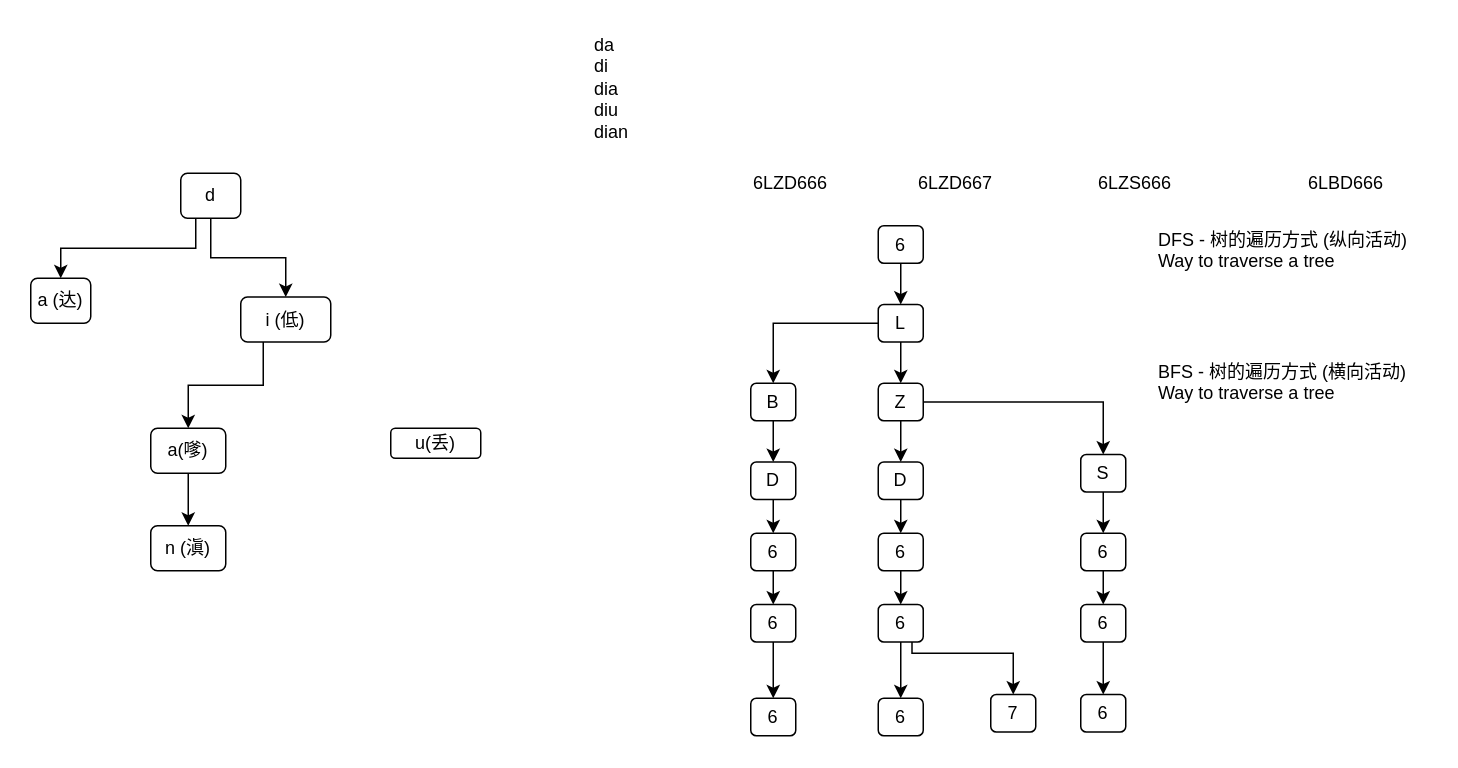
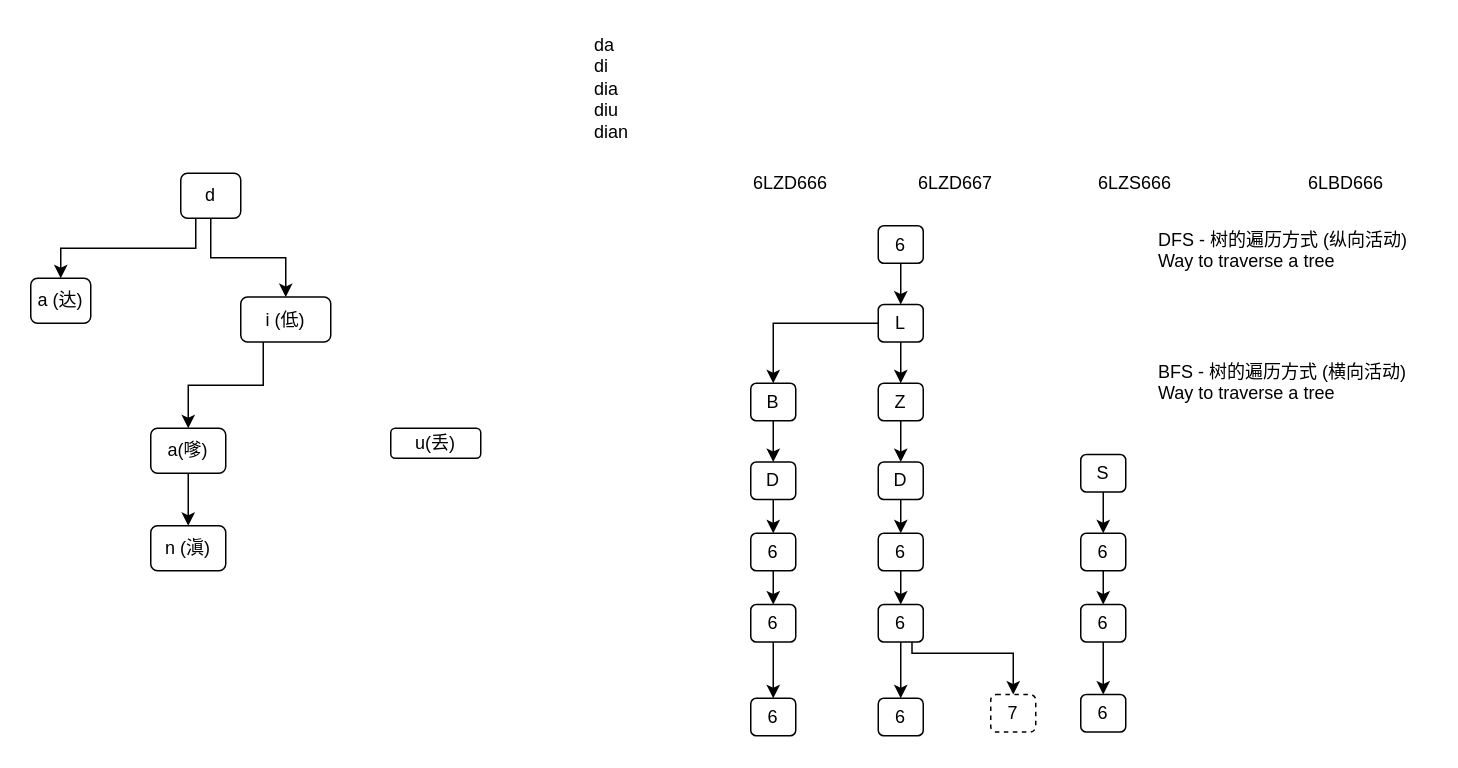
  <mxCell id="0" />
  <mxCell id="1" parent="0" />
  <mxCell id="2" style="edgeStyle=orthogonalEdgeStyle;rounded=0;orthogonalLoop=1;jettySize=auto;html=1;exitX=0.25;exitY=1;exitDx=0;exitDy=0;" parent="1" source="4" target="5" edge="1"><mxGeometry relative="1" as="geometry" /></mxCell>
  <mxCell id="3" style="edgeStyle=orthogonalEdgeStyle;rounded=0;orthogonalLoop=1;jettySize=auto;html=1;exitX=0.5;exitY=1;exitDx=0;exitDy=0;" parent="1" source="4" target="7" edge="1"><mxGeometry relative="1" as="geometry" /></mxCell>
  <mxCell id="4" value="d" style="rounded=1;whiteSpace=wrap;html=1;" parent="1" vertex="1"><mxGeometry x="120" y="115" width="40" height="30" as="geometry" /></mxCell>
  <mxCell id="5" value="a (达)" style="rounded=1;whiteSpace=wrap;html=1;" parent="1" vertex="1"><mxGeometry x="20" y="185" width="40" height="30" as="geometry" /></mxCell>
  <mxCell id="6" style="edgeStyle=orthogonalEdgeStyle;rounded=0;orthogonalLoop=1;jettySize=auto;html=1;exitX=0.25;exitY=1;exitDx=0;exitDy=0;entryX=0.5;entryY=0;entryDx=0;entryDy=0;" parent="1" source="7" target="9" edge="1"><mxGeometry relative="1" as="geometry" /></mxCell>
  <mxCell id="7" value="i (低)" style="rounded=1;whiteSpace=wrap;html=1;" parent="1" vertex="1"><mxGeometry x="160" y="197.5" width="60" height="30" as="geometry" /></mxCell>
  <mxCell id="8" style="edgeStyle=orthogonalEdgeStyle;rounded=0;orthogonalLoop=1;jettySize=auto;html=1;exitX=0.5;exitY=1;exitDx=0;exitDy=0;entryX=0.5;entryY=0;entryDx=0;entryDy=0;" parent="1" source="9" target="11" edge="1"><mxGeometry relative="1" as="geometry" /></mxCell>
  <mxCell id="9" value="a(嗲)" style="rounded=1;whiteSpace=wrap;html=1;" parent="1" vertex="1"><mxGeometry x="100" y="285" width="50" height="30" as="geometry" /></mxCell>
  <mxCell id="10" value="u(丢)" style="rounded=1;whiteSpace=wrap;html=1;" parent="1" vertex="1"><mxGeometry x="260" y="285" width="60" height="20" as="geometry" /></mxCell>
  <mxCell id="11" value="n (滇)" style="rounded=1;whiteSpace=wrap;html=1;" parent="1" vertex="1"><mxGeometry x="100" y="350" width="50" height="30" as="geometry" /></mxCell>
  <mxCell id="12" value="da&lt;br&gt;di&lt;br&gt;dia&lt;br&gt;diu&lt;br&gt;dian" style="text;html=1;resizable=0;points=[];autosize=1;align=left;verticalAlign=top;spacingTop=-4;" parent="1" vertex="1"><mxGeometry x="394" y="20" width="40" height="70" as="geometry" /></mxCell>
  <mxCell id="13" style="edgeStyle=orthogonalEdgeStyle;rounded=0;orthogonalLoop=1;jettySize=auto;html=1;exitX=0.5;exitY=1;exitDx=0;exitDy=0;entryX=0.5;entryY=0;entryDx=0;entryDy=0;" parent="1" source="14" target="17" edge="1"><mxGeometry relative="1" as="geometry" /></mxCell>
  <mxCell id="14" value="6" style="rounded=1;whiteSpace=wrap;html=1;" parent="1" vertex="1"><mxGeometry x="585" y="150" width="30" height="25" as="geometry" /></mxCell>
  <mxCell id="15" style="edgeStyle=orthogonalEdgeStyle;rounded=0;orthogonalLoop=1;jettySize=auto;html=1;exitX=0.5;exitY=1;exitDx=0;exitDy=0;entryX=0.5;entryY=0;entryDx=0;entryDy=0;" parent="1" source="17" target="20" edge="1"><mxGeometry relative="1" as="geometry" /></mxCell>
  <mxCell id="16" style="edgeStyle=orthogonalEdgeStyle;rounded=0;orthogonalLoop=1;jettySize=auto;html=1;exitX=0;exitY=0.5;exitDx=0;exitDy=0;" parent="1" source="17" target="42" edge="1"><mxGeometry relative="1" as="geometry" /></mxCell>
  <mxCell id="17" value="L" style="rounded=1;whiteSpace=wrap;html=1;" parent="1" vertex="1"><mxGeometry x="585" y="202.5" width="30" height="25" as="geometry" /></mxCell>
  <mxCell id="18" style="edgeStyle=orthogonalEdgeStyle;rounded=0;orthogonalLoop=1;jettySize=auto;html=1;exitX=0.5;exitY=1;exitDx=0;exitDy=0;entryX=0.5;entryY=0;entryDx=0;entryDy=0;" parent="1" source="20" target="22" edge="1"><mxGeometry relative="1" as="geometry" /></mxCell>
- <mxCell id="19" style="edgeStyle=orthogonalEdgeStyle;rounded=0;orthogonalLoop=1;jettySize=auto;html=1;exitX=1;exitY=0.5;exitDx=0;exitDy=0;entryX=0.5;entryY=0;entryDx=0;entryDy=0;" parent="1" source="20" target="34" edge="1"><mxGeometry relative="1" as="geometry" /></mxCell>
  <mxCell id="20" value="Z" style="rounded=1;whiteSpace=wrap;html=1;" parent="1" vertex="1"><mxGeometry x="585" y="255" width="30" height="25" as="geometry" /></mxCell>
  <mxCell id="21" style="edgeStyle=orthogonalEdgeStyle;rounded=0;orthogonalLoop=1;jettySize=auto;html=1;exitX=0.5;exitY=1;exitDx=0;exitDy=0;entryX=0.5;entryY=0;entryDx=0;entryDy=0;" parent="1" source="22" target="24" edge="1"><mxGeometry relative="1" as="geometry" /></mxCell>
  <mxCell id="22" value="D" style="rounded=1;whiteSpace=wrap;html=1;" parent="1" vertex="1"><mxGeometry x="585" y="307.5" width="30" height="25" as="geometry" /></mxCell>
  <mxCell id="23" style="edgeStyle=orthogonalEdgeStyle;rounded=0;orthogonalLoop=1;jettySize=auto;html=1;exitX=0.5;exitY=1;exitDx=0;exitDy=0;entryX=0.5;entryY=0;entryDx=0;entryDy=0;" parent="1" source="24" target="27" edge="1"><mxGeometry relative="1" as="geometry" /></mxCell>
  <mxCell id="24" value="6" style="rounded=1;whiteSpace=wrap;html=1;" parent="1" vertex="1"><mxGeometry x="585" y="355" width="30" height="25" as="geometry" /></mxCell>
  <mxCell id="25" style="edgeStyle=orthogonalEdgeStyle;rounded=0;orthogonalLoop=1;jettySize=auto;html=1;exitX=0.5;exitY=1;exitDx=0;exitDy=0;entryX=0.5;entryY=0;entryDx=0;entryDy=0;" parent="1" source="27" target="28" edge="1"><mxGeometry relative="1" as="geometry" /></mxCell>
  <mxCell id="26" style="edgeStyle=orthogonalEdgeStyle;rounded=0;orthogonalLoop=1;jettySize=auto;html=1;exitX=0.75;exitY=1;exitDx=0;exitDy=0;entryX=0.5;entryY=0;entryDx=0;entryDy=0;" parent="1" source="27" target="31" edge="1"><mxGeometry relative="1" as="geometry"><Array as="points"><mxPoint x="608" y="435" /><mxPoint x="675" y="435" /></Array></mxGeometry></mxCell>
  <mxCell id="27" value="6" style="rounded=1;whiteSpace=wrap;html=1;" parent="1" vertex="1"><mxGeometry x="585" y="402.5" width="30" height="25" as="geometry" /></mxCell>
  <mxCell id="28" value="6" style="rounded=1;whiteSpace=wrap;html=1;" parent="1" vertex="1"><mxGeometry x="585" y="465" width="30" height="25" as="geometry" /></mxCell>
  <mxCell id="29" value="6LZD666" style="text;html=1;resizable=0;points=[];autosize=1;align=left;verticalAlign=top;spacingTop=-4;" parent="1" vertex="1"><mxGeometry x="500" y="112" width="60" height="20" as="geometry" /></mxCell>
  <mxCell id="30" value="6LZD667" style="text;html=1;resizable=0;points=[];autosize=1;align=left;verticalAlign=top;spacingTop=-4;" parent="1" vertex="1"><mxGeometry x="610" y="112" width="60" height="20" as="geometry" /></mxCell>
- <mxCell id="31" value="7" style="rounded=1;whiteSpace=wrap;html=1;" parent="1" vertex="1"><mxGeometry x="660" y="462.5" width="30" height="25" as="geometry" /></mxCell>
+ <mxCell id="31" value="7" style="rounded=1;whiteSpace=wrap;html=1;dashed=1;" parent="1" vertex="1"><mxGeometry x="660" y="462.5" width="30" height="25" as="geometry" /></mxCell>
  <mxCell id="32" value="6LZS666" style="text;html=1;resizable=0;points=[];autosize=1;align=left;verticalAlign=top;spacingTop=-4;" parent="1" vertex="1"><mxGeometry x="730" y="112" width="60" height="20" as="geometry" /></mxCell>
  <mxCell id="33" style="edgeStyle=orthogonalEdgeStyle;rounded=0;orthogonalLoop=1;jettySize=auto;html=1;exitX=0.5;exitY=1;exitDx=0;exitDy=0;entryX=0.5;entryY=0;entryDx=0;entryDy=0;" parent="1" source="34" target="36" edge="1"><mxGeometry relative="1" as="geometry" /></mxCell>
  <mxCell id="34" value="S" style="rounded=1;whiteSpace=wrap;html=1;" parent="1" vertex="1"><mxGeometry x="720" y="302.5" width="30" height="25" as="geometry" /></mxCell>
  <mxCell id="35" style="edgeStyle=orthogonalEdgeStyle;rounded=0;orthogonalLoop=1;jettySize=auto;html=1;exitX=0.5;exitY=1;exitDx=0;exitDy=0;entryX=0.5;entryY=0;entryDx=0;entryDy=0;" parent="1" source="36" target="38" edge="1"><mxGeometry relative="1" as="geometry" /></mxCell>
  <mxCell id="36" value="6" style="rounded=1;whiteSpace=wrap;html=1;" parent="1" vertex="1"><mxGeometry x="720" y="355" width="30" height="25" as="geometry" /></mxCell>
  <mxCell id="37" style="edgeStyle=orthogonalEdgeStyle;rounded=0;orthogonalLoop=1;jettySize=auto;html=1;exitX=0.5;exitY=1;exitDx=0;exitDy=0;entryX=0.5;entryY=0;entryDx=0;entryDy=0;" parent="1" source="38" target="39" edge="1"><mxGeometry relative="1" as="geometry" /></mxCell>
  <mxCell id="38" value="6" style="rounded=1;whiteSpace=wrap;html=1;" parent="1" vertex="1"><mxGeometry x="720" y="402.5" width="30" height="25" as="geometry" /></mxCell>
  <mxCell id="39" value="6" style="rounded=1;whiteSpace=wrap;html=1;" parent="1" vertex="1"><mxGeometry x="720" y="462.5" width="30" height="25" as="geometry" /></mxCell>
  <mxCell id="40" value="6LBD666" style="text;html=1;resizable=0;points=[];autosize=1;align=left;verticalAlign=top;spacingTop=-4;" parent="1" vertex="1"><mxGeometry x="870" y="112" width="70" height="20" as="geometry" /></mxCell>
  <mxCell id="41" style="edgeStyle=orthogonalEdgeStyle;rounded=0;orthogonalLoop=1;jettySize=auto;html=1;exitX=0.5;exitY=1;exitDx=0;exitDy=0;" parent="1" source="42" target="44" edge="1"><mxGeometry relative="1" as="geometry" /></mxCell>
  <mxCell id="42" value="B" style="rounded=1;whiteSpace=wrap;html=1;" parent="1" vertex="1"><mxGeometry x="500" y="255" width="30" height="25" as="geometry" /></mxCell>
  <mxCell id="43" style="edgeStyle=orthogonalEdgeStyle;rounded=0;orthogonalLoop=1;jettySize=auto;html=1;exitX=0.5;exitY=1;exitDx=0;exitDy=0;entryX=0.5;entryY=0;entryDx=0;entryDy=0;" parent="1" source="44" target="46" edge="1"><mxGeometry relative="1" as="geometry" /></mxCell>
  <mxCell id="44" value="D" style="rounded=1;whiteSpace=wrap;html=1;" parent="1" vertex="1"><mxGeometry x="500" y="307.5" width="30" height="25" as="geometry" /></mxCell>
  <mxCell id="45" style="edgeStyle=orthogonalEdgeStyle;rounded=0;orthogonalLoop=1;jettySize=auto;html=1;exitX=0.5;exitY=1;exitDx=0;exitDy=0;entryX=0.5;entryY=0;entryDx=0;entryDy=0;" parent="1" source="46" target="48" edge="1"><mxGeometry relative="1" as="geometry" /></mxCell>
  <mxCell id="46" value="6" style="rounded=1;whiteSpace=wrap;html=1;" parent="1" vertex="1"><mxGeometry x="500" y="355" width="30" height="25" as="geometry" /></mxCell>
  <mxCell id="47" style="edgeStyle=orthogonalEdgeStyle;rounded=0;orthogonalLoop=1;jettySize=auto;html=1;exitX=0.5;exitY=1;exitDx=0;exitDy=0;entryX=0.5;entryY=0;entryDx=0;entryDy=0;" parent="1" source="48" target="49" edge="1"><mxGeometry relative="1" as="geometry" /></mxCell>
  <mxCell id="48" value="6" style="rounded=1;whiteSpace=wrap;html=1;" parent="1" vertex="1"><mxGeometry x="500" y="402.5" width="30" height="25" as="geometry" /></mxCell>
  <mxCell id="49" value="6" style="rounded=1;whiteSpace=wrap;html=1;" parent="1" vertex="1"><mxGeometry x="500" y="465" width="30" height="25" as="geometry" /></mxCell>
  <mxCell id="50" value="DFS - 树的遍历方式 (纵向活动)&lt;br&gt;Way to traverse a tree" style="text;html=1;resizable=0;points=[];autosize=1;align=left;verticalAlign=top;spacingTop=-4;" vertex="1" parent="1"><mxGeometry x="770" y="150" width="180" height="30" as="geometry" /></mxCell>
  <mxCell id="51" value="BFS - 树的遍历方式 (横向活动)&lt;br&gt;Way to traverse a tree" style="text;html=1;resizable=0;points=[];autosize=1;align=left;verticalAlign=top;spacingTop=-4;" vertex="1" parent="1"><mxGeometry x="770" y="237.5" width="180" height="30" as="geometry" /></mxCell>
